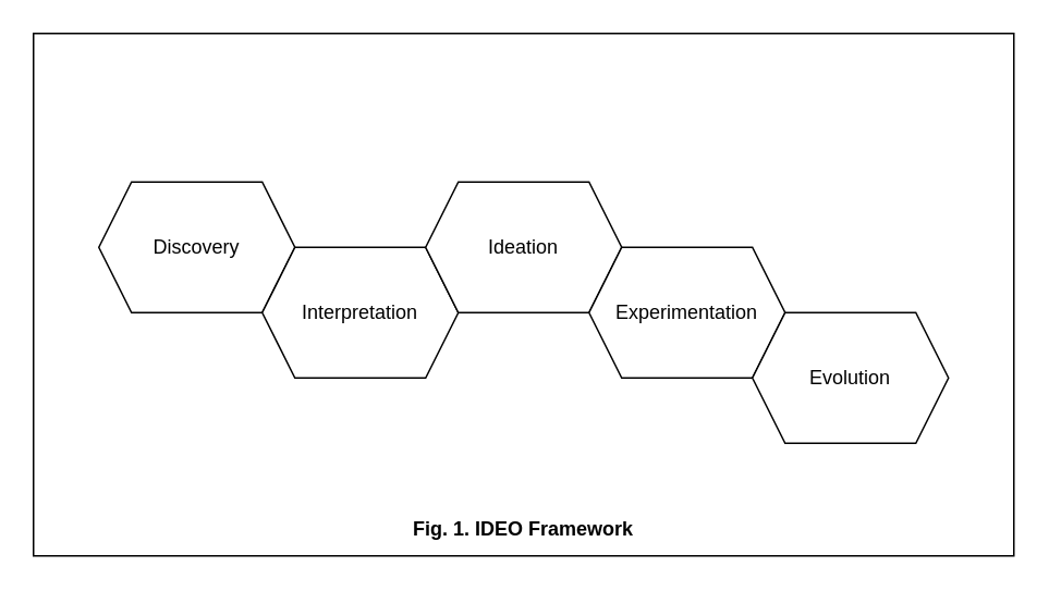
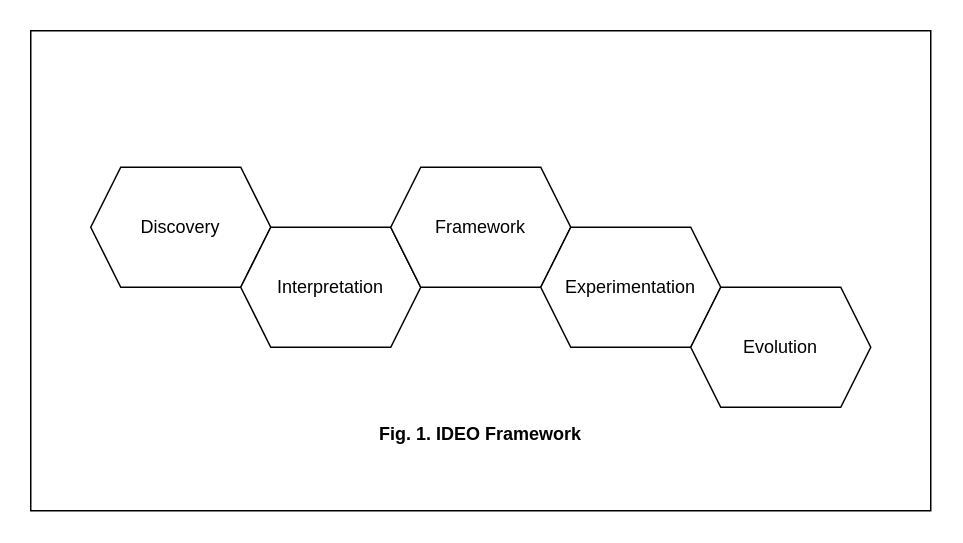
  <mxCell id="0" />
  <mxCell id="1" parent="0" />
  <mxCell id="2" value="Discovery" style="shape=hexagon;perimeter=hexagonPerimeter2;whiteSpace=wrap;html=1;fixedSize=1;" vertex="1" parent="1"><mxGeometry x="60" y="111" width="120" height="80" as="geometry" /></mxCell>
  <mxCell id="3" value="Interpretation" style="shape=hexagon;perimeter=hexagonPerimeter2;whiteSpace=wrap;html=1;fixedSize=1;" vertex="1" parent="1"><mxGeometry x="160" y="151" width="120" height="80" as="geometry" /></mxCell>
- <mxCell id="4" value="Ideation" style="shape=hexagon;perimeter=hexagonPerimeter2;whiteSpace=wrap;html=1;fixedSize=1;" vertex="1" parent="1"><mxGeometry x="260" y="111" width="120" height="80" as="geometry" /></mxCell>
+ <mxCell id="4" value="Framework" style="shape=hexagon;perimeter=hexagonPerimeter2;whiteSpace=wrap;html=1;fixedSize=1;" vertex="1" parent="1"><mxGeometry x="260" y="111" width="120" height="80" as="geometry" /></mxCell>
  <mxCell id="5" value="Experimentation" style="shape=hexagon;perimeter=hexagonPerimeter2;whiteSpace=wrap;html=1;fixedSize=1;" vertex="1" parent="1"><mxGeometry x="360" y="151" width="120" height="80" as="geometry" /></mxCell>
  <mxCell id="6" value="Evolution" style="shape=hexagon;perimeter=hexagonPerimeter2;whiteSpace=wrap;html=1;fixedSize=1;" vertex="1" parent="1"><mxGeometry x="460" y="191" width="120" height="80" as="geometry" /></mxCell>
  <mxCell id="7" value="" style="rounded=0;whiteSpace=wrap;html=1;fillColor=none;" vertex="1" parent="1"><mxGeometry x="20" y="20" width="600" height="320" as="geometry" /></mxCell>
- <mxCell id="8" value="Fig. 1. IDEO Framework" style="text;html=1;strokeColor=none;fillColor=none;align=center;verticalAlign=middle;whiteSpace=wrap;rounded=0;fontStyle=1" vertex="1" parent="1"><mxGeometry x="240" y="309" width="160" height="30" as="geometry" /></mxCell>
+ <mxCell id="8" value="Fig. 1. IDEO Framework" style="text;html=1;strokeColor=none;fillColor=none;align=center;verticalAlign=middle;whiteSpace=wrap;rounded=0;fontStyle=1" vertex="1" parent="1"><mxGeometry x="240" y="274" width="160" height="30" as="geometry" /></mxCell>
